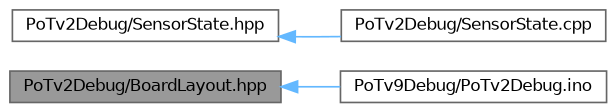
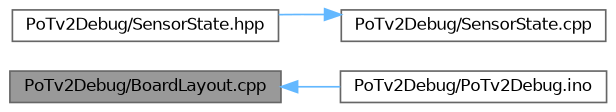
  digraph {
    rankdir=LR
    node [color=grey40 fillcolor=white fontname=Helvetica fontsize=10 shape=box style=filled]
    edge [color=steelblue1 dir=back fontname=Helvetica fontsize=10 labelfontname=Helvetica labelfontsize=10 style=solid]
-   n1 [color=gray40 fillcolor=grey60 fontcolor=black height=0.2 label="PoTv2Debug/BoardLayout.hpp" width=0.4]
-   n2 [height=0.2 label="PoTv9Debug/PoTv2Debug.ino" width=0.4]
+   n1 [color=gray40 fillcolor=grey60 fontcolor=black height=0.2 label="PoTv2Debug/BoardLayout.cpp" width=0.4]
+   n2 [height=0.2 label="PoTv2Debug/PoTv2Debug.ino" width=0.4]
    n3 [height=0.2 label="PoTv2Debug/SensorState.hpp" width=0.4]
    n4 [height=0.2 label="PoTv2Debug/SensorState.cpp" width=0.4]
    n1 -> n2
-   n3 -> n4
+   n4 -> n3
  }
